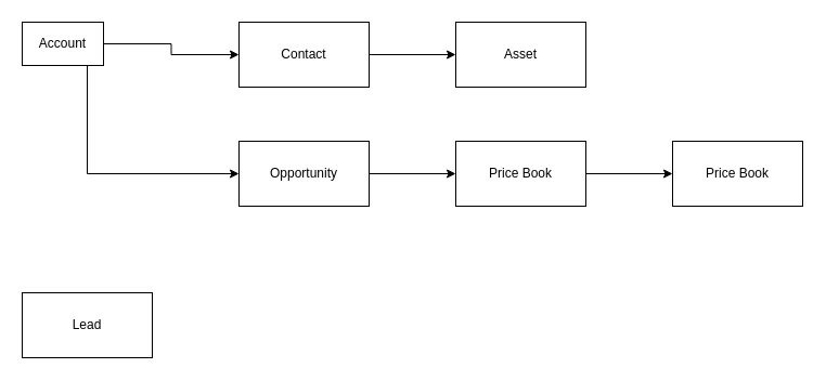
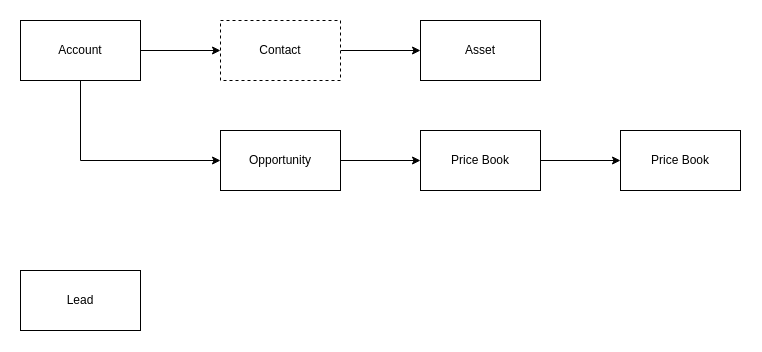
  <mxCell id="0" />
  <mxCell id="1" parent="0" />
  <mxCell id="2" value="" style="edgeStyle=orthogonalEdgeStyle;rounded=0;orthogonalLoop=1;jettySize=auto;html=1;" edge="1" parent="1" source="4" target="6"><mxGeometry relative="1" as="geometry" /></mxCell>
  <mxCell id="3" value="" style="edgeStyle=orthogonalEdgeStyle;rounded=0;orthogonalLoop=1;jettySize=auto;html=1;" edge="1" parent="1" source="4" target="9"><mxGeometry relative="1" as="geometry"><Array as="points"><mxPoint x="80" y="160" /></Array></mxGeometry></mxCell>
- <mxCell id="4" value="Account" style="rounded=0;whiteSpace=wrap;html=1;" vertex="1" parent="1"><mxGeometry x="20" y="20" width="75" height="40" as="geometry" /></mxCell>
+ <mxCell id="4" value="Account" style="rounded=0;whiteSpace=wrap;html=1;" vertex="1" parent="1"><mxGeometry x="20" y="20" width="120" height="60" as="geometry" /></mxCell>
  <mxCell id="5" value="" style="edgeStyle=orthogonalEdgeStyle;rounded=0;orthogonalLoop=1;jettySize=auto;html=1;" edge="1" parent="1" source="6" target="7"><mxGeometry relative="1" as="geometry" /></mxCell>
- <mxCell id="6" value="Contact" style="rounded=0;whiteSpace=wrap;html=1;" vertex="1" parent="1"><mxGeometry x="220" y="20" width="120" height="60" as="geometry" /></mxCell>
+ <mxCell id="6" value="Contact" style="rounded=0;whiteSpace=wrap;html=1;dashed=1;" vertex="1" parent="1"><mxGeometry x="220" y="20" width="120" height="60" as="geometry" /></mxCell>
  <mxCell id="7" value="Asset" style="rounded=0;whiteSpace=wrap;html=1;" vertex="1" parent="1"><mxGeometry x="420" y="20" width="120" height="60" as="geometry" /></mxCell>
  <mxCell id="8" value="" style="edgeStyle=orthogonalEdgeStyle;rounded=0;orthogonalLoop=1;jettySize=auto;html=1;" edge="1" parent="1" source="9" target="11"><mxGeometry relative="1" as="geometry" /></mxCell>
  <mxCell id="9" value="Opportunity" style="rounded=0;whiteSpace=wrap;html=1;" vertex="1" parent="1"><mxGeometry x="220" y="130" width="120" height="60" as="geometry" /></mxCell>
  <mxCell id="10" value="" style="edgeStyle=orthogonalEdgeStyle;rounded=0;orthogonalLoop=1;jettySize=auto;html=1;" edge="1" parent="1" source="11" target="13"><mxGeometry relative="1" as="geometry" /></mxCell>
  <mxCell id="11" value="Price Book" style="rounded=0;whiteSpace=wrap;html=1;" vertex="1" parent="1"><mxGeometry x="420" y="130" width="120" height="60" as="geometry" /></mxCell>
  <mxCell id="12" value="Lead" style="rounded=0;whiteSpace=wrap;html=1;" vertex="1" parent="1"><mxGeometry x="20" y="270" width="120" height="60" as="geometry" /></mxCell>
  <mxCell id="13" value="Price Book" style="rounded=0;whiteSpace=wrap;html=1;" vertex="1" parent="1"><mxGeometry x="620" y="130" width="120" height="60" as="geometry" /></mxCell>
